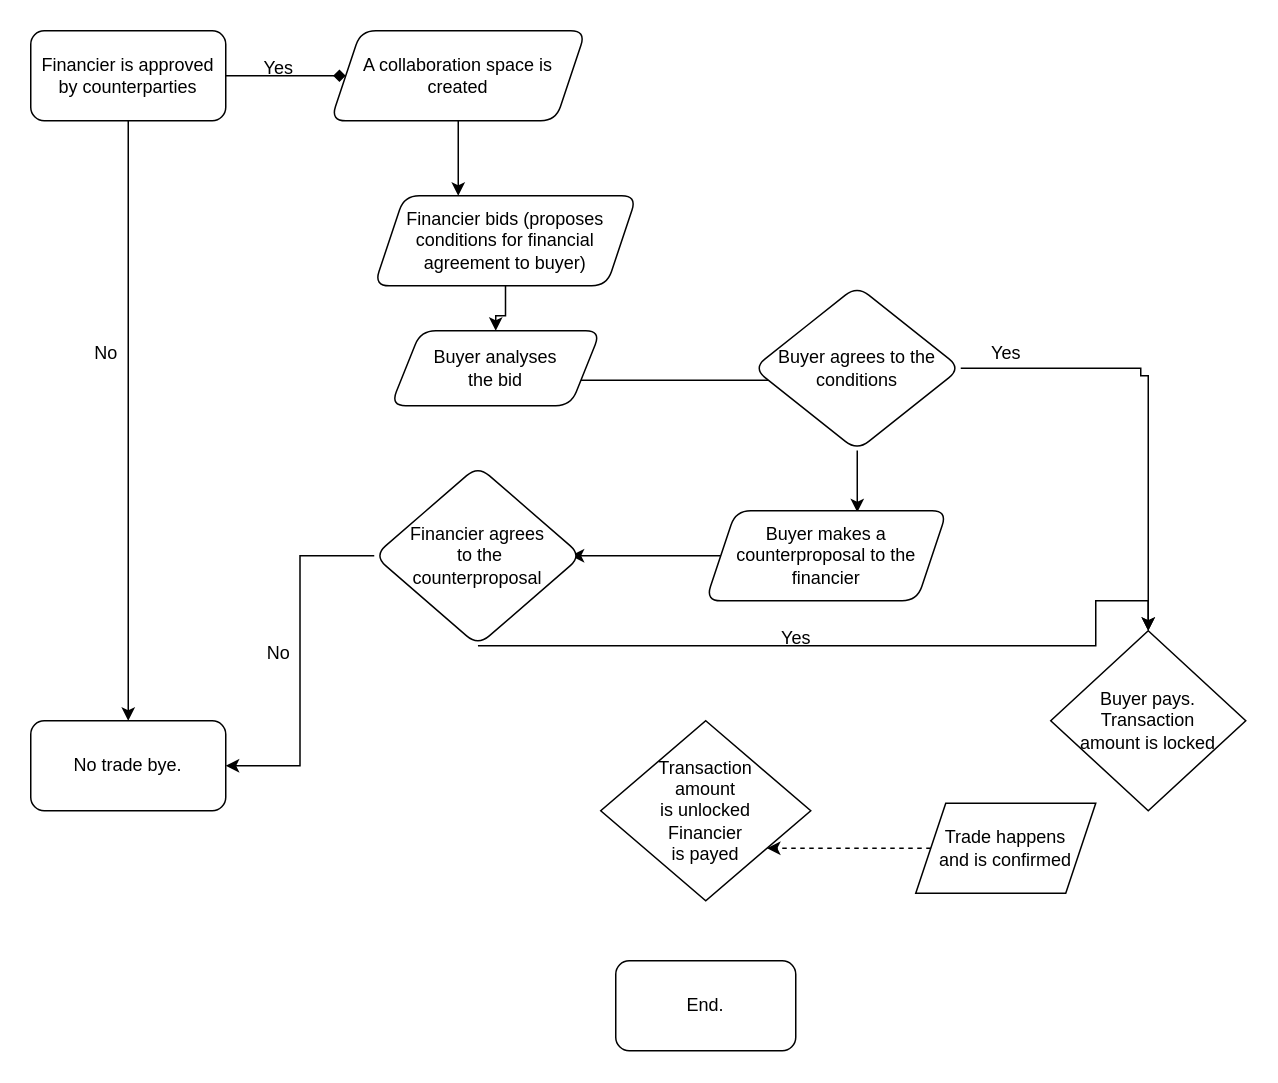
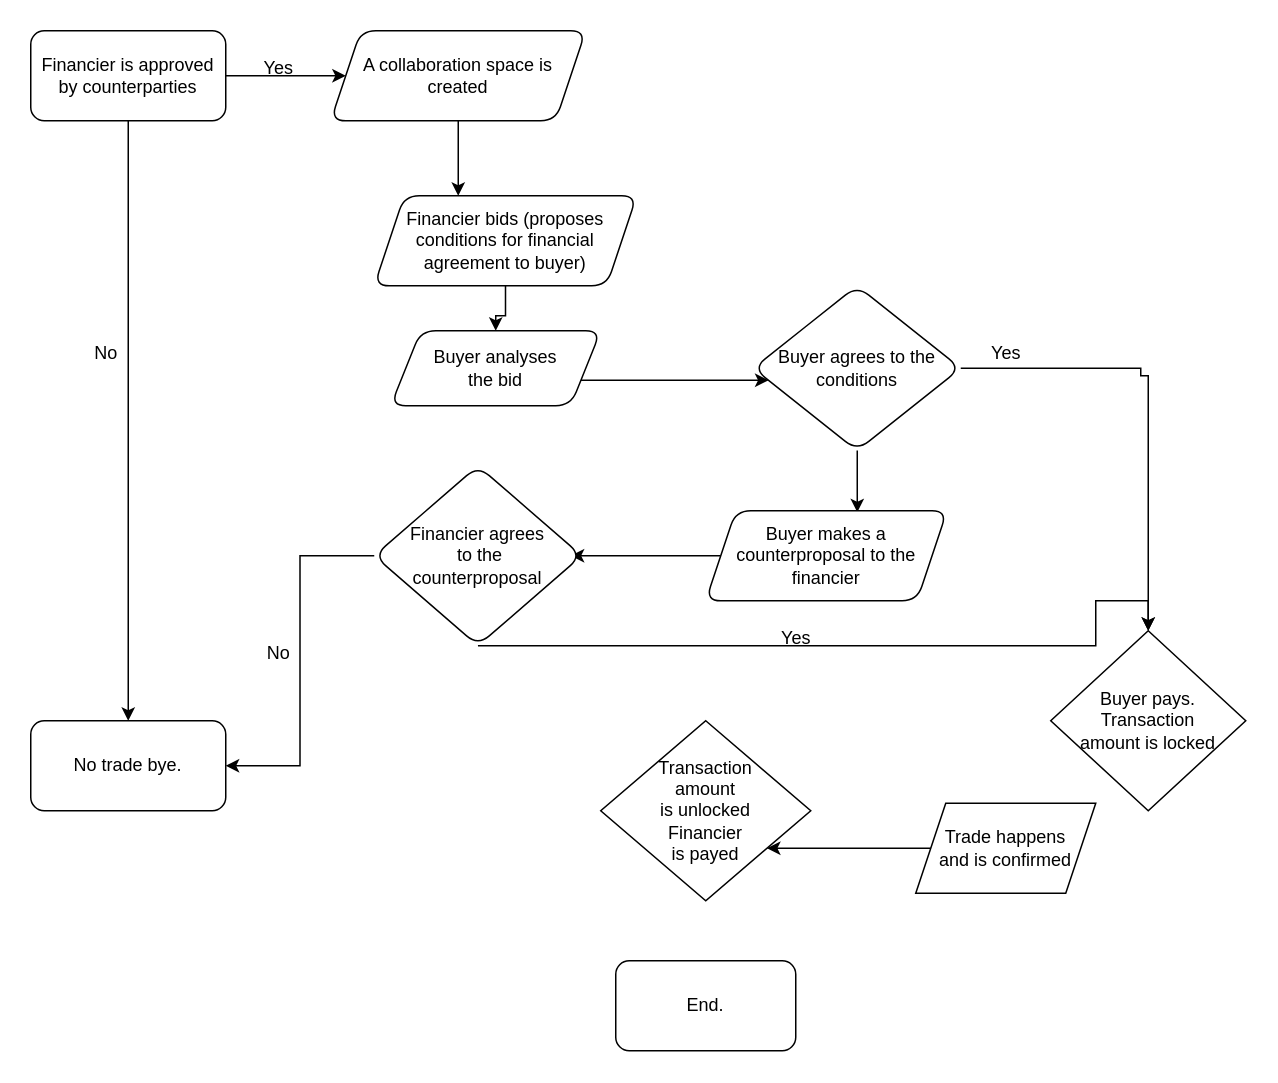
  <mxCell id="0" />
  <mxCell id="1" parent="0" />
- <mxCell id="2" value="" style="edgeStyle=orthogonalEdgeStyle;rounded=0;orthogonalLoop=1;jettySize=auto;html=1;endArrow=diamond;" edge="1" parent="1" source="4" target="6"><mxGeometry relative="1" as="geometry" /></mxCell>
+ <mxCell id="2" value="" style="edgeStyle=orthogonalEdgeStyle;rounded=0;orthogonalLoop=1;jettySize=auto;html=1;" edge="1" parent="1" source="4" target="6"><mxGeometry relative="1" as="geometry" /></mxCell>
  <mxCell id="3" value="" style="edgeStyle=orthogonalEdgeStyle;rounded=0;orthogonalLoop=1;jettySize=auto;html=1;" edge="1" parent="1" source="4" target="8"><mxGeometry relative="1" as="geometry" /></mxCell>
  <mxCell id="4" value="Financier is approved by counterparties" style="rounded=1;whiteSpace=wrap;html=1;" vertex="1" parent="1"><mxGeometry x="20" y="20" width="130" height="60" as="geometry" /></mxCell>
  <mxCell id="5" value="" style="edgeStyle=orthogonalEdgeStyle;rounded=0;orthogonalLoop=1;jettySize=auto;html=1;" edge="1" parent="1" source="6" target="11"><mxGeometry relative="1" as="geometry"><Array as="points"><mxPoint x="305" y="140" /><mxPoint x="305" y="140" /></Array></mxGeometry></mxCell>
  <mxCell id="6" value="A collaboration space is created" style="shape=parallelogram;perimeter=parallelogramPerimeter;whiteSpace=wrap;html=1;fixedSize=1;rounded=1;" vertex="1" parent="1"><mxGeometry x="220" y="20" width="170" height="60" as="geometry" /></mxCell>
  <mxCell id="7" value="&lt;div&gt;Yes&lt;/div&gt;" style="text;html=1;align=center;verticalAlign=middle;resizable=0;points=[];autosize=1;strokeColor=none;fillColor=none;" vertex="1" parent="1"><mxGeometry x="165" y="30" width="40" height="30" as="geometry" /></mxCell>
  <mxCell id="8" value="No trade bye." style="whiteSpace=wrap;html=1;rounded=1;" vertex="1" parent="1"><mxGeometry x="20" y="480" width="130" height="60" as="geometry" /></mxCell>
  <mxCell id="9" value="No" style="text;html=1;align=center;verticalAlign=middle;resizable=0;points=[];autosize=1;strokeColor=none;fillColor=none;" vertex="1" parent="1"><mxGeometry x="50" y="220" width="40" height="30" as="geometry" /></mxCell>
  <mxCell id="10" value="" style="edgeStyle=orthogonalEdgeStyle;rounded=0;orthogonalLoop=1;jettySize=auto;html=1;" edge="1" parent="1" source="11" target="13"><mxGeometry relative="1" as="geometry" /></mxCell>
  <mxCell id="11" value="&lt;div&gt;Financier bids (proposes conditions for financial agreement to buyer)&lt;/div&gt;" style="shape=parallelogram;perimeter=parallelogramPerimeter;whiteSpace=wrap;html=1;fixedSize=1;rounded=1;" vertex="1" parent="1"><mxGeometry x="249" y="130" width="175" height="60" as="geometry" /></mxCell>
- <mxCell id="12" value="" style="edgeStyle=orthogonalEdgeStyle;rounded=0;orthogonalLoop=1;jettySize=auto;html=1;endArrow=none;" edge="1" parent="1" source="13" target="16"><mxGeometry relative="1" as="geometry"><Array as="points"><mxPoint x="440" y="253" /><mxPoint x="440" y="253" /></Array></mxGeometry></mxCell>
+ <mxCell id="12" value="" style="edgeStyle=orthogonalEdgeStyle;rounded=0;orthogonalLoop=1;jettySize=auto;html=1;" edge="1" parent="1" source="13" target="16"><mxGeometry relative="1" as="geometry"><Array as="points"><mxPoint x="440" y="253" /><mxPoint x="440" y="253" /></Array></mxGeometry></mxCell>
  <mxCell id="13" value="&lt;div&gt;Buyer analyses &lt;br&gt;&lt;/div&gt;&lt;div&gt;the bid&lt;/div&gt;" style="shape=parallelogram;perimeter=parallelogramPerimeter;whiteSpace=wrap;html=1;fixedSize=1;rounded=1;" vertex="1" parent="1"><mxGeometry x="260" y="220" width="140" height="50" as="geometry" /></mxCell>
  <mxCell id="14" value="" style="edgeStyle=orthogonalEdgeStyle;rounded=0;orthogonalLoop=1;jettySize=auto;html=1;" edge="1" parent="1" source="16" target="20"><mxGeometry relative="1" as="geometry"><mxPoint x="700" y="253" as="targetPoint" /><Array as="points"><mxPoint x="760" y="245" /><mxPoint x="760" y="250" /><mxPoint x="765" y="250" /></Array></mxGeometry></mxCell>
  <mxCell id="15" style="edgeStyle=orthogonalEdgeStyle;rounded=0;orthogonalLoop=1;jettySize=auto;html=1;entryX=0.628;entryY=0.017;entryDx=0;entryDy=0;entryPerimeter=0;" edge="1" parent="1" source="16" target="18"><mxGeometry relative="1" as="geometry" /></mxCell>
  <mxCell id="16" value="Buyer agrees to the conditions" style="rhombus;whiteSpace=wrap;html=1;rounded=1;" vertex="1" parent="1"><mxGeometry x="501.75" y="190" width="138.25" height="110" as="geometry" /></mxCell>
  <mxCell id="17" value="" style="edgeStyle=orthogonalEdgeStyle;rounded=0;orthogonalLoop=1;jettySize=auto;html=1;" edge="1" parent="1" source="18"><mxGeometry relative="1" as="geometry"><mxPoint x="380" y="370" as="targetPoint" /></mxGeometry></mxCell>
  <mxCell id="18" value="Buyer makes a counterproposal to the financier" style="shape=parallelogram;perimeter=parallelogramPerimeter;whiteSpace=wrap;html=1;fixedSize=1;rounded=1;" vertex="1" parent="1"><mxGeometry x="470" y="340" width="160.88" height="60" as="geometry" /></mxCell>
  <mxCell id="19" value="&lt;div&gt;Yes&lt;/div&gt;" style="text;html=1;align=center;verticalAlign=middle;resizable=0;points=[];autosize=1;strokeColor=none;fillColor=none;" vertex="1" parent="1"><mxGeometry x="650" y="220" width="40" height="30" as="geometry" /></mxCell>
  <mxCell id="20" value="&lt;div&gt;Buyer pays.&lt;/div&gt;&lt;div&gt;Transaction &lt;br&gt;&lt;/div&gt;&lt;div&gt;amount is locked&lt;/div&gt;" style="rhombus;whiteSpace=wrap;html=1;" vertex="1" parent="1"><mxGeometry x="700" y="420" width="130" height="120" as="geometry" /></mxCell>
  <mxCell id="21" style="edgeStyle=orthogonalEdgeStyle;rounded=0;orthogonalLoop=1;jettySize=auto;html=1;exitX=0.5;exitY=1;exitDx=0;exitDy=0;" edge="1" parent="1" source="23"><mxGeometry relative="1" as="geometry"><mxPoint x="400" y="440" as="sourcePoint" /><mxPoint x="765" y="420" as="targetPoint" /><Array as="points"><mxPoint x="730" y="430" /><mxPoint x="730" y="400" /></Array></mxGeometry></mxCell>
  <mxCell id="22" style="edgeStyle=orthogonalEdgeStyle;rounded=0;orthogonalLoop=1;jettySize=auto;html=1;entryX=1;entryY=0.5;entryDx=0;entryDy=0;" edge="1" parent="1" source="23" target="8"><mxGeometry relative="1" as="geometry" /></mxCell>
  <mxCell id="23" value="&lt;div&gt;Financier agrees&lt;/div&gt;&lt;div&gt;&amp;nbsp;to the &lt;br&gt;&lt;/div&gt;&lt;div&gt;counterproposal&lt;/div&gt;" style="rhombus;whiteSpace=wrap;html=1;rounded=1;" vertex="1" parent="1"><mxGeometry x="249" y="310" width="138.25" height="120" as="geometry" /></mxCell>
  <mxCell id="24" value="No" style="text;html=1;align=center;verticalAlign=middle;resizable=0;points=[];autosize=1;strokeColor=none;fillColor=none;" vertex="1" parent="1"><mxGeometry x="165" y="420" width="40" height="30" as="geometry" /></mxCell>
  <mxCell id="25" value="&lt;div&gt;Yes&lt;/div&gt;" style="text;html=1;align=center;verticalAlign=middle;resizable=0;points=[];autosize=1;strokeColor=none;fillColor=none;" vertex="1" parent="1"><mxGeometry x="510" y="410" width="40" height="30" as="geometry" /></mxCell>
- <mxCell id="26" value="" style="edgeStyle=orthogonalEdgeStyle;rounded=0;orthogonalLoop=1;jettySize=auto;html=1;dashed=1;" edge="1" parent="1" source="27" target="28"><mxGeometry relative="1" as="geometry"><Array as="points"><mxPoint x="550" y="565" /><mxPoint x="550" y="565" /></Array></mxGeometry></mxCell>
+ <mxCell id="26" value="" style="edgeStyle=orthogonalEdgeStyle;rounded=0;orthogonalLoop=1;jettySize=auto;html=1;" edge="1" parent="1" source="27" target="28"><mxGeometry relative="1" as="geometry"><Array as="points"><mxPoint x="550" y="565" /><mxPoint x="550" y="565" /></Array></mxGeometry></mxCell>
  <mxCell id="27" value="&lt;div&gt;Trade happens &lt;br&gt;&lt;/div&gt;&lt;div&gt;and is confirmed&lt;/div&gt;" style="shape=parallelogram;perimeter=parallelogramPerimeter;whiteSpace=wrap;html=1;fixedSize=1;" vertex="1" parent="1"><mxGeometry x="610" y="535" width="120" height="60" as="geometry" /></mxCell>
  <mxCell id="28" value="&lt;div&gt;Transaction &lt;br&gt;&lt;/div&gt;&lt;div&gt;amount &lt;br&gt;&lt;/div&gt;&lt;div&gt;is unlocked&lt;/div&gt;&lt;div&gt;Financier &lt;br&gt;&lt;/div&gt;&lt;div&gt;is payed&lt;br&gt;&lt;/div&gt;" style="rhombus;whiteSpace=wrap;html=1;" vertex="1" parent="1"><mxGeometry x="400" y="480" width="140" height="120" as="geometry" /></mxCell>
  <mxCell id="29" value="End." style="rounded=1;whiteSpace=wrap;html=1;" vertex="1" parent="1"><mxGeometry x="410" y="640" width="120" height="60" as="geometry" /></mxCell>
